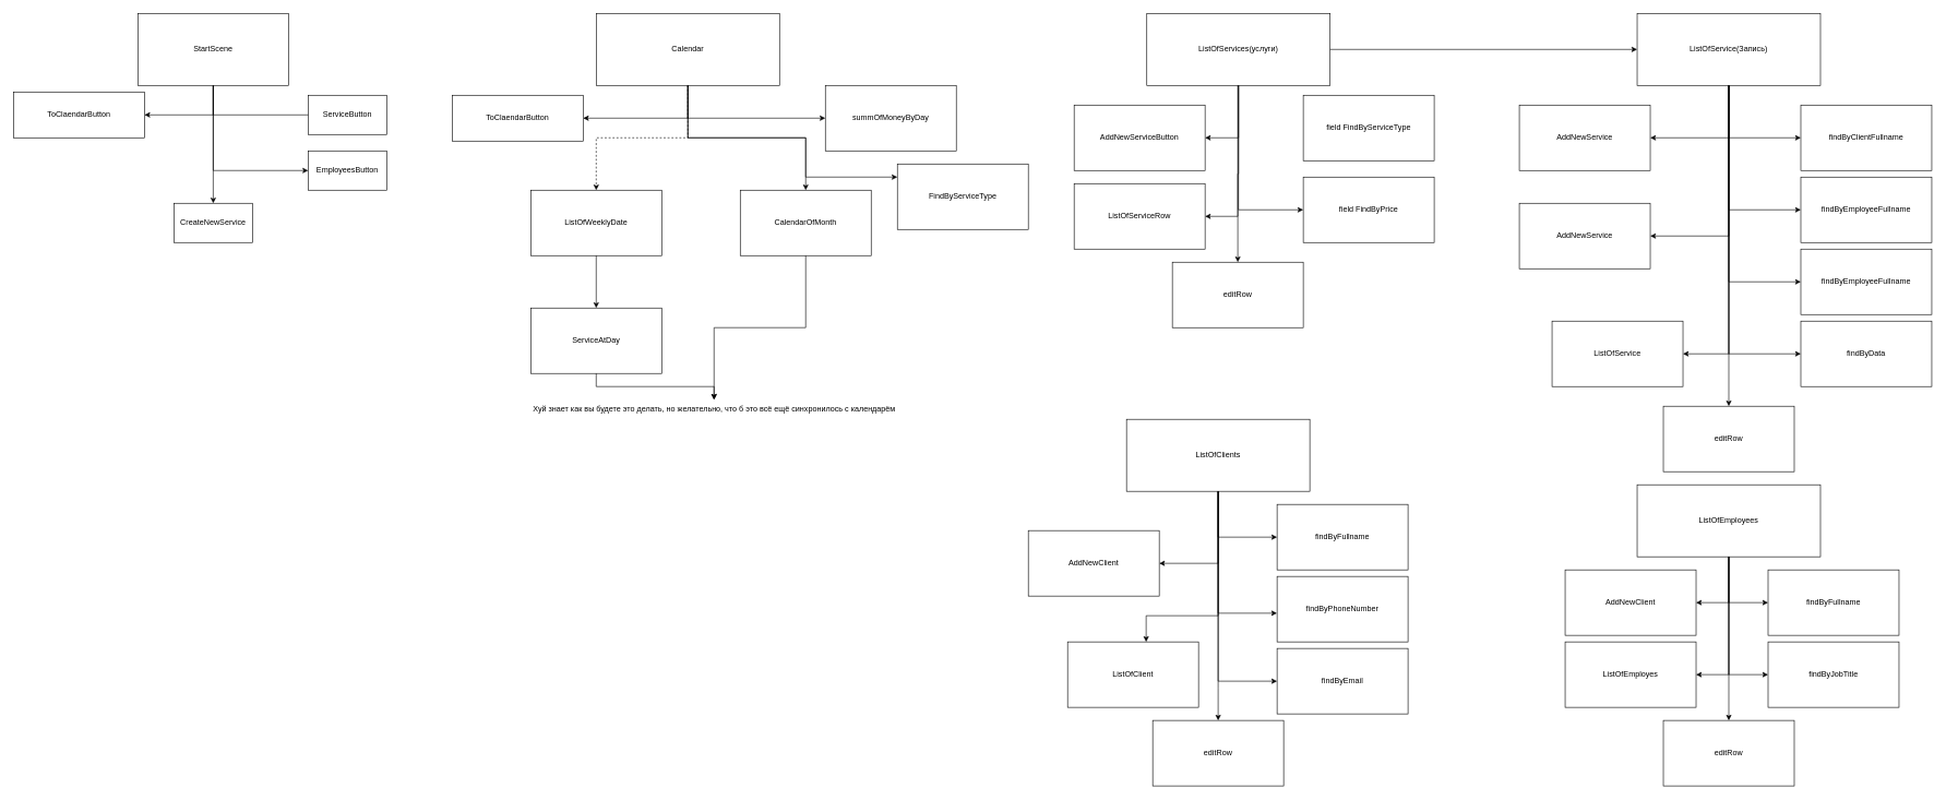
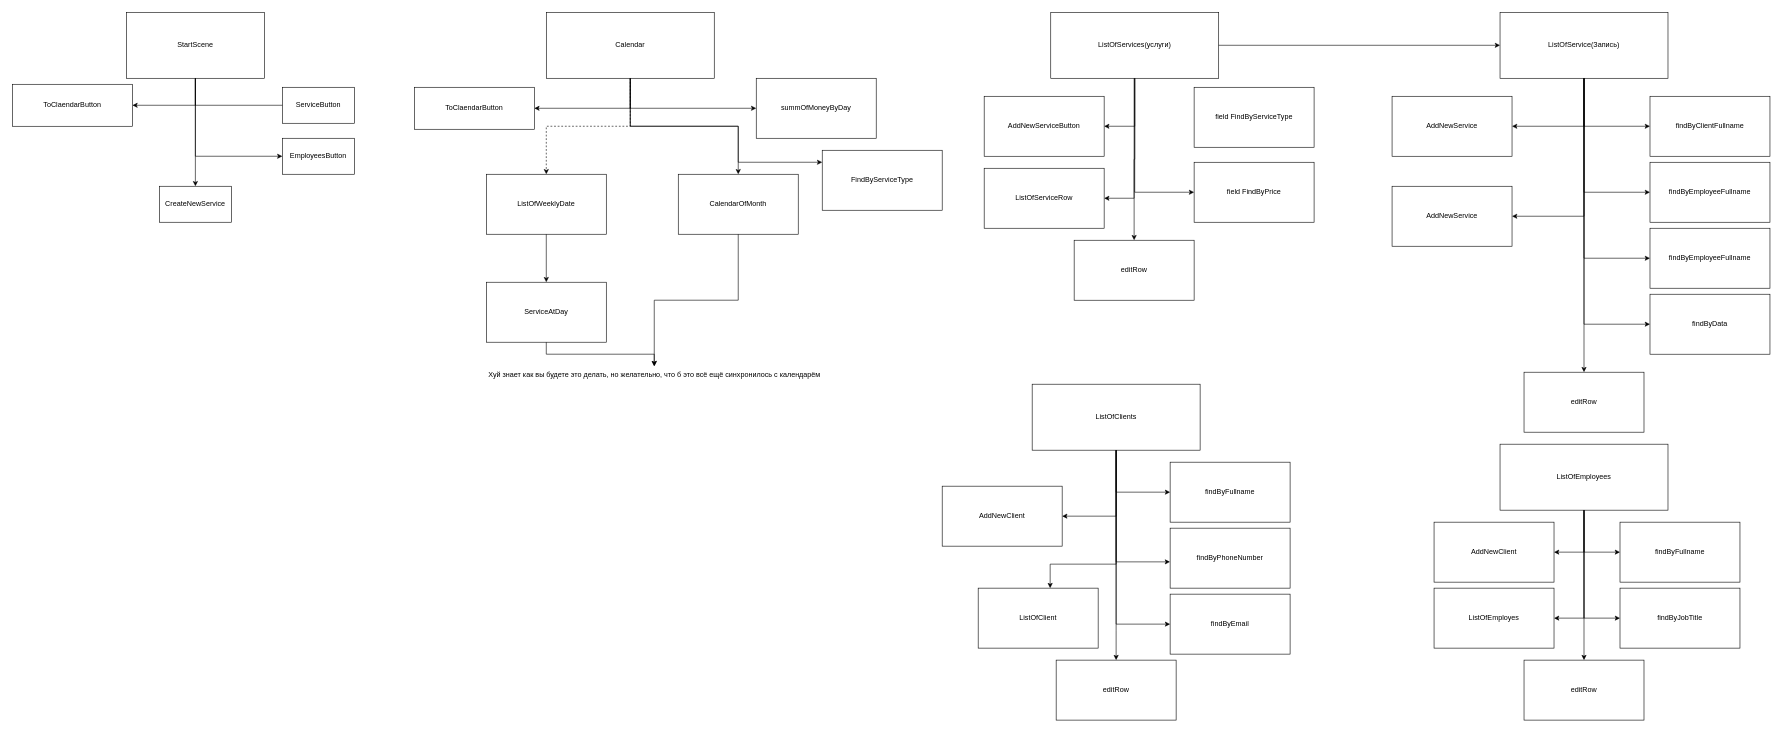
  <mxCell id="0" />
  <mxCell id="1" parent="0" />
  <mxCell id="2" style="edgeStyle=orthogonalEdgeStyle;rounded=0;orthogonalLoop=1;jettySize=auto;html=1;entryX=1;entryY=0.5;entryDx=0;entryDy=0;" parent="1" source="6" target="10" edge="1"><mxGeometry relative="1" as="geometry" /></mxCell>
  <mxCell id="3" style="edgeStyle=orthogonalEdgeStyle;rounded=0;orthogonalLoop=1;jettySize=auto;html=1;entryX=0;entryY=0.5;entryDx=0;entryDy=0;endArrow=none;" parent="1" source="6" target="7" edge="1"><mxGeometry relative="1" as="geometry"><Array as="points"><mxPoint x="325" y="175" /></Array></mxGeometry></mxCell>
  <mxCell id="4" style="edgeStyle=orthogonalEdgeStyle;rounded=0;orthogonalLoop=1;jettySize=auto;html=1;entryX=0;entryY=0.5;entryDx=0;entryDy=0;" parent="1" source="6" target="8" edge="1"><mxGeometry relative="1" as="geometry"><Array as="points"><mxPoint x="325" y="260" /></Array></mxGeometry></mxCell>
  <mxCell id="5" style="edgeStyle=orthogonalEdgeStyle;rounded=0;orthogonalLoop=1;jettySize=auto;html=1;" parent="1" source="6" target="9" edge="1"><mxGeometry relative="1" as="geometry" /></mxCell>
  <mxCell id="6" value="StartScene" style="rounded=0;whiteSpace=wrap;html=1;fillColor=none;" parent="1" vertex="1"><mxGeometry x="210" y="20" width="230" height="110" as="geometry" /></mxCell>
  <mxCell id="7" value="ServiceButton" style="rounded=0;whiteSpace=wrap;html=1;fillColor=none;" parent="1" vertex="1"><mxGeometry x="470" y="145" width="120" height="60" as="geometry" /></mxCell>
  <mxCell id="8" value="EmployeesButton" style="rounded=0;whiteSpace=wrap;html=1;fillColor=none;" parent="1" vertex="1"><mxGeometry x="470" y="230" width="120" height="60" as="geometry" /></mxCell>
  <mxCell id="9" value="CreateNewService" style="rounded=0;whiteSpace=wrap;html=1;fillColor=none;" parent="1" vertex="1"><mxGeometry x="265" y="310" width="120" height="60" as="geometry" /></mxCell>
  <mxCell id="10" value="ToClaendarButton" style="rounded=0;whiteSpace=wrap;html=1;fillColor=none;" parent="1" vertex="1"><mxGeometry x="20" y="140" width="200" height="70" as="geometry" /></mxCell>
  <mxCell id="11" style="edgeStyle=orthogonalEdgeStyle;rounded=0;orthogonalLoop=1;jettySize=auto;html=1;entryX=1;entryY=0.5;entryDx=0;entryDy=0;" parent="1" source="16" target="17" edge="1"><mxGeometry relative="1" as="geometry"><Array as="points"><mxPoint x="1050" y="180" /></Array></mxGeometry></mxCell>
  <mxCell id="12" style="edgeStyle=orthogonalEdgeStyle;rounded=0;orthogonalLoop=1;jettySize=auto;html=1;dashed=1;" parent="1" source="16" target="21" edge="1"><mxGeometry relative="1" as="geometry" /></mxCell>
  <mxCell id="13" style="edgeStyle=orthogonalEdgeStyle;rounded=0;orthogonalLoop=1;jettySize=auto;html=1;" parent="1" source="16" target="23" edge="1"><mxGeometry relative="1" as="geometry" /></mxCell>
  <mxCell id="14" style="edgeStyle=orthogonalEdgeStyle;rounded=0;orthogonalLoop=1;jettySize=auto;html=1;" parent="1" source="16" target="24" edge="1"><mxGeometry relative="1" as="geometry"><Array as="points"><mxPoint x="1050" y="180" /></Array></mxGeometry></mxCell>
  <mxCell id="15" style="edgeStyle=orthogonalEdgeStyle;rounded=0;orthogonalLoop=1;jettySize=auto;html=1;" parent="1" source="16" target="26" edge="1"><mxGeometry relative="1" as="geometry"><Array as="points"><mxPoint x="1050" y="210" /><mxPoint x="1230" y="210" /><mxPoint x="1230" y="270" /></Array></mxGeometry></mxCell>
  <mxCell id="16" value="Calendar" style="rounded=0;whiteSpace=wrap;html=1;fillColor=none;" parent="1" vertex="1"><mxGeometry x="910" y="20" width="280" height="110" as="geometry" /></mxCell>
  <mxCell id="17" value="ToClaendarButton" style="rounded=0;whiteSpace=wrap;html=1;fillColor=none;" parent="1" vertex="1"><mxGeometry x="690" y="145" width="200" height="70" as="geometry" /></mxCell>
  <mxCell id="18" style="edgeStyle=orthogonalEdgeStyle;rounded=0;orthogonalLoop=1;jettySize=auto;html=1;" parent="1" source="19" target="25" edge="1"><mxGeometry relative="1" as="geometry" /></mxCell>
  <mxCell id="19" value="ServiceAtDay" style="rounded=0;whiteSpace=wrap;html=1;fillColor=none;" parent="1" vertex="1"><mxGeometry x="810" y="470" width="200" height="100" as="geometry" /></mxCell>
  <mxCell id="20" style="edgeStyle=orthogonalEdgeStyle;rounded=0;orthogonalLoop=1;jettySize=auto;html=1;" parent="1" source="21" target="19" edge="1"><mxGeometry relative="1" as="geometry" /></mxCell>
  <mxCell id="21" value="ListOfWeeklyDate" style="rounded=0;whiteSpace=wrap;html=1;fillColor=none;" parent="1" vertex="1"><mxGeometry x="810" y="290" width="200" height="100" as="geometry" /></mxCell>
  <mxCell id="22" style="edgeStyle=orthogonalEdgeStyle;rounded=0;orthogonalLoop=1;jettySize=auto;html=1;" parent="1" source="23" target="25" edge="1"><mxGeometry relative="1" as="geometry" /></mxCell>
  <mxCell id="23" value="CalendarOfMonth" style="whiteSpace=wrap;html=1;fillColor=none;" parent="1" vertex="1"><mxGeometry x="1130" y="290" width="200" height="100" as="geometry" /></mxCell>
  <mxCell id="24" value="summOfMoneyByDay" style="rounded=0;whiteSpace=wrap;html=1;fillColor=none;" parent="1" vertex="1"><mxGeometry x="1260" y="130" width="200" height="100" as="geometry" /></mxCell>
  <mxCell id="25" value="Хуй знает как вы будете это делать, но желательно, что б это всё ещё синхронилось с календарём" style="text;html=1;align=center;verticalAlign=middle;resizable=0;points=[];autosize=1;strokeColor=none;fillColor=none;" parent="1" vertex="1"><mxGeometry x="800" y="610" width="580" height="30" as="geometry" /></mxCell>
  <mxCell id="26" value="FindByServiceType" style="rounded=0;whiteSpace=wrap;html=1;fillColor=none;" parent="1" vertex="1"><mxGeometry x="1370" y="250" width="200" height="100" as="geometry" /></mxCell>
  <mxCell id="27" style="edgeStyle=orthogonalEdgeStyle;rounded=0;orthogonalLoop=1;jettySize=auto;html=1;entryX=1;entryY=0.5;entryDx=0;entryDy=0;" parent="1" source="32" target="49" edge="1"><mxGeometry relative="1" as="geometry" /></mxCell>
  <mxCell id="28" style="edgeStyle=orthogonalEdgeStyle;rounded=0;orthogonalLoop=1;jettySize=auto;html=1;" parent="1" source="32" target="50" edge="1"><mxGeometry relative="1" as="geometry"><Array as="points"><mxPoint x="1890" y="330" /></Array></mxGeometry></mxCell>
  <mxCell id="29" style="edgeStyle=orthogonalEdgeStyle;rounded=0;orthogonalLoop=1;jettySize=auto;html=1;" parent="1" source="32" target="48" edge="1"><mxGeometry relative="1" as="geometry" /></mxCell>
  <mxCell id="30" style="edgeStyle=orthogonalEdgeStyle;rounded=0;orthogonalLoop=1;jettySize=auto;html=1;entryX=0;entryY=0.5;entryDx=0;entryDy=0;" parent="1" source="32" target="52" edge="1"><mxGeometry relative="1" as="geometry" /></mxCell>
  <mxCell id="31" style="edgeStyle=orthogonalEdgeStyle;rounded=0;orthogonalLoop=1;jettySize=auto;html=1;" edge="1" parent="1" source="32" target="67"><mxGeometry relative="1" as="geometry" /></mxCell>
  <mxCell id="32" value="ListOfServices(услуги)" style="rounded=0;whiteSpace=wrap;html=1;fillColor=none;" parent="1" vertex="1"><mxGeometry x="1751" y="20" width="280" height="110" as="geometry" /></mxCell>
  <mxCell id="33" style="edgeStyle=orthogonalEdgeStyle;rounded=0;orthogonalLoop=1;jettySize=auto;html=1;entryX=1;entryY=0.5;entryDx=0;entryDy=0;" edge="1" parent="1" source="39" target="61"><mxGeometry relative="1" as="geometry" /></mxCell>
  <mxCell id="34" style="edgeStyle=orthogonalEdgeStyle;rounded=0;orthogonalLoop=1;jettySize=auto;html=1;" edge="1" parent="1" source="39" target="60"><mxGeometry relative="1" as="geometry"><Array as="points"><mxPoint x="1860" y="940" /><mxPoint x="1750" y="940" /></Array></mxGeometry></mxCell>
  <mxCell id="35" style="edgeStyle=orthogonalEdgeStyle;rounded=0;orthogonalLoop=1;jettySize=auto;html=1;entryX=0;entryY=0.5;entryDx=0;entryDy=0;" edge="1" parent="1" source="39" target="62"><mxGeometry relative="1" as="geometry" /></mxCell>
  <mxCell id="36" style="edgeStyle=orthogonalEdgeStyle;rounded=0;orthogonalLoop=1;jettySize=auto;html=1;entryX=-0.001;entryY=0.562;entryDx=0;entryDy=0;entryPerimeter=0;" edge="1" parent="1" source="39" target="63"><mxGeometry relative="1" as="geometry" /></mxCell>
  <mxCell id="37" style="edgeStyle=orthogonalEdgeStyle;rounded=0;orthogonalLoop=1;jettySize=auto;html=1;entryX=0;entryY=0.5;entryDx=0;entryDy=0;" edge="1" parent="1" source="39" target="64"><mxGeometry relative="1" as="geometry" /></mxCell>
  <mxCell id="38" style="edgeStyle=orthogonalEdgeStyle;rounded=0;orthogonalLoop=1;jettySize=auto;html=1;" edge="1" parent="1" source="39" target="65"><mxGeometry relative="1" as="geometry"><Array as="points"><mxPoint x="1860" y="1050" /><mxPoint x="1860" y="1050" /></Array></mxGeometry></mxCell>
  <mxCell id="39" value="ListOfClients" style="rounded=0;whiteSpace=wrap;html=1;fillColor=none;" parent="1" vertex="1"><mxGeometry x="1720" y="640" width="280" height="110" as="geometry" /></mxCell>
  <mxCell id="40" style="edgeStyle=orthogonalEdgeStyle;rounded=0;orthogonalLoop=1;jettySize=auto;html=1;entryX=1;entryY=0.5;entryDx=0;entryDy=0;" edge="1" parent="1" source="48" target="53"><mxGeometry relative="1" as="geometry" /></mxCell>
  <mxCell id="41" style="edgeStyle=orthogonalEdgeStyle;rounded=0;orthogonalLoop=1;jettySize=auto;html=1;entryX=0;entryY=0.5;entryDx=0;entryDy=0;" edge="1" parent="1" source="48" target="55"><mxGeometry relative="1" as="geometry" /></mxCell>
  <mxCell id="42" style="edgeStyle=orthogonalEdgeStyle;rounded=0;orthogonalLoop=1;jettySize=auto;html=1;entryX=0;entryY=0.5;entryDx=0;entryDy=0;" edge="1" parent="1" source="48" target="56"><mxGeometry relative="1" as="geometry" /></mxCell>
  <mxCell id="43" style="edgeStyle=orthogonalEdgeStyle;rounded=0;orthogonalLoop=1;jettySize=auto;html=1;entryX=0;entryY=0.5;entryDx=0;entryDy=0;" edge="1" parent="1" source="48" target="57"><mxGeometry relative="1" as="geometry" /></mxCell>
  <mxCell id="44" style="edgeStyle=orthogonalEdgeStyle;rounded=0;orthogonalLoop=1;jettySize=auto;html=1;entryX=0;entryY=0.5;entryDx=0;entryDy=0;" edge="1" parent="1" source="48" target="58"><mxGeometry relative="1" as="geometry" /></mxCell>
  <mxCell id="45" style="edgeStyle=orthogonalEdgeStyle;rounded=0;orthogonalLoop=1;jettySize=auto;html=1;entryX=1;entryY=0.5;entryDx=0;entryDy=0;" edge="1" parent="1" source="48" target="54"><mxGeometry relative="1" as="geometry" /></mxCell>
- <mxCell id="46" style="edgeStyle=orthogonalEdgeStyle;rounded=0;orthogonalLoop=1;jettySize=auto;html=1;entryX=1;entryY=0.5;entryDx=0;entryDy=0;" edge="1" parent="1" source="48" target="59"><mxGeometry relative="1" as="geometry" /></mxCell>
  <mxCell id="47" style="edgeStyle=orthogonalEdgeStyle;rounded=0;orthogonalLoop=1;jettySize=auto;html=1;" edge="1" parent="1" source="48" target="66"><mxGeometry relative="1" as="geometry" /></mxCell>
  <mxCell id="48" value="ListOfService(Запись)" style="rounded=0;whiteSpace=wrap;html=1;fillColor=none;" parent="1" vertex="1"><mxGeometry x="2500" y="20" width="280" height="110" as="geometry" /></mxCell>
  <mxCell id="49" value="AddNewServiceButton" style="rounded=0;whiteSpace=wrap;html=1;fillColor=none;" parent="1" vertex="1"><mxGeometry x="1640" y="160" width="200" height="100" as="geometry" /></mxCell>
  <mxCell id="50" value="ListOfServiceRow" style="whiteSpace=wrap;html=1;fillColor=none;" parent="1" vertex="1"><mxGeometry x="1640" y="280" width="200" height="100" as="geometry" /></mxCell>
  <mxCell id="51" value="field FindByServiceType" style="rounded=0;whiteSpace=wrap;html=1;fillColor=none;" parent="1" vertex="1"><mxGeometry x="1990" y="145" width="200" height="100" as="geometry" /></mxCell>
  <mxCell id="52" value="field FindByPrice" style="rounded=0;whiteSpace=wrap;html=1;fillColor=none;" parent="1" vertex="1"><mxGeometry x="1990" y="270" width="200" height="100" as="geometry" /></mxCell>
  <mxCell id="53" value="AddNewService" style="rounded=0;whiteSpace=wrap;html=1;fillColor=none;" vertex="1" parent="1"><mxGeometry x="2320" y="160" width="200" height="100" as="geometry" /></mxCell>
  <mxCell id="54" value="AddNewService" style="rounded=0;whiteSpace=wrap;html=1;fillColor=none;" vertex="1" parent="1"><mxGeometry x="2320" y="310" width="200" height="100" as="geometry" /></mxCell>
  <mxCell id="55" value="findByClientFullname" style="whiteSpace=wrap;html=1;fillColor=none;" vertex="1" parent="1"><mxGeometry x="2750" y="160" width="200" height="100" as="geometry" /></mxCell>
  <mxCell id="56" value="findByEmployeeFullname" style="whiteSpace=wrap;html=1;fillColor=none;" vertex="1" parent="1"><mxGeometry x="2750" y="270" width="200" height="100" as="geometry" /></mxCell>
  <mxCell id="57" value="findByEmployeeFullname" style="whiteSpace=wrap;html=1;fillColor=none;" vertex="1" parent="1"><mxGeometry x="2750" y="380" width="200" height="100" as="geometry" /></mxCell>
  <mxCell id="58" value="findByData" style="whiteSpace=wrap;html=1;fillColor=none;" vertex="1" parent="1"><mxGeometry x="2750" y="490" width="200" height="100" as="geometry" /></mxCell>
- <mxCell id="59" value="ListOfService" style="whiteSpace=wrap;html=1;fillColor=none;" vertex="1" parent="1"><mxGeometry x="2370" y="490" width="200" height="100" as="geometry" /></mxCell>
  <mxCell id="60" value="ListOfClient" style="whiteSpace=wrap;html=1;fillColor=none;" vertex="1" parent="1"><mxGeometry x="1630" y="980" width="200" height="100" as="geometry" /></mxCell>
  <mxCell id="61" value="AddNewClient" style="whiteSpace=wrap;html=1;fillColor=none;" vertex="1" parent="1"><mxGeometry x="1570" y="810" width="200" height="100" as="geometry" /></mxCell>
  <mxCell id="62" value="findByFullname" style="rounded=0;whiteSpace=wrap;html=1;fillColor=none;" vertex="1" parent="1"><mxGeometry x="1950" y="770" width="200" height="100" as="geometry" /></mxCell>
  <mxCell id="63" value="findByPhoneNumber" style="rounded=0;whiteSpace=wrap;html=1;fillColor=none;" vertex="1" parent="1"><mxGeometry x="1950" y="880" width="200" height="100" as="geometry" /></mxCell>
  <mxCell id="64" value="findByEmail" style="rounded=0;whiteSpace=wrap;html=1;fillColor=none;" vertex="1" parent="1"><mxGeometry x="1950" y="990" width="200" height="100" as="geometry" /></mxCell>
  <mxCell id="65" value="editRow" style="rounded=0;whiteSpace=wrap;html=1;fillColor=none;" vertex="1" parent="1"><mxGeometry x="1760" y="1100" width="200" height="100" as="geometry" /></mxCell>
  <mxCell id="66" value="editRow" style="rounded=0;whiteSpace=wrap;html=1;fillColor=none;" vertex="1" parent="1"><mxGeometry x="2540" y="620" width="200" height="100" as="geometry" /></mxCell>
  <mxCell id="67" value="editRow" style="rounded=0;whiteSpace=wrap;html=1;fillColor=none;" vertex="1" parent="1"><mxGeometry x="1790" y="400" width="200" height="100" as="geometry" /></mxCell>
  <mxCell id="68" style="edgeStyle=orthogonalEdgeStyle;rounded=0;orthogonalLoop=1;jettySize=auto;html=1;entryX=1;entryY=0.5;entryDx=0;entryDy=0;" edge="1" parent="1" source="73" target="75"><mxGeometry relative="1" as="geometry" /></mxCell>
  <mxCell id="69" style="edgeStyle=orthogonalEdgeStyle;rounded=0;orthogonalLoop=1;jettySize=auto;html=1;entryX=1;entryY=0.5;entryDx=0;entryDy=0;" edge="1" parent="1" source="73" target="76"><mxGeometry relative="1" as="geometry" /></mxCell>
  <mxCell id="70" style="edgeStyle=orthogonalEdgeStyle;rounded=0;orthogonalLoop=1;jettySize=auto;html=1;" edge="1" parent="1" source="73" target="74"><mxGeometry relative="1" as="geometry" /></mxCell>
  <mxCell id="71" style="edgeStyle=orthogonalEdgeStyle;rounded=0;orthogonalLoop=1;jettySize=auto;html=1;entryX=0;entryY=0.5;entryDx=0;entryDy=0;" edge="1" parent="1" source="73" target="77"><mxGeometry relative="1" as="geometry" /></mxCell>
  <mxCell id="72" style="edgeStyle=orthogonalEdgeStyle;rounded=0;orthogonalLoop=1;jettySize=auto;html=1;entryX=0;entryY=0.5;entryDx=0;entryDy=0;" edge="1" parent="1" source="73" target="78"><mxGeometry relative="1" as="geometry" /></mxCell>
  <mxCell id="73" value="ListOfEmployees" style="rounded=0;whiteSpace=wrap;html=1;fillColor=none;" vertex="1" parent="1"><mxGeometry x="2500" y="740" width="280" height="110" as="geometry" /></mxCell>
  <mxCell id="74" value="editRow" style="rounded=0;whiteSpace=wrap;html=1;fillColor=none;" vertex="1" parent="1"><mxGeometry x="2540" y="1100" width="200" height="100" as="geometry" /></mxCell>
  <mxCell id="75" value="AddNewClient" style="whiteSpace=wrap;html=1;fillColor=none;" vertex="1" parent="1"><mxGeometry x="2390" y="870" width="200" height="100" as="geometry" /></mxCell>
  <mxCell id="76" value="ListOfEmployes" style="whiteSpace=wrap;html=1;fillColor=none;" vertex="1" parent="1"><mxGeometry x="2390" y="980" width="200" height="100" as="geometry" /></mxCell>
  <mxCell id="77" value="findByFullname" style="rounded=0;whiteSpace=wrap;html=1;fillColor=none;" vertex="1" parent="1"><mxGeometry x="2700" y="870" width="200" height="100" as="geometry" /></mxCell>
  <mxCell id="78" value="findByJobTitle" style="rounded=0;whiteSpace=wrap;html=1;fillColor=none;" vertex="1" parent="1"><mxGeometry x="2700" y="980" width="200" height="100" as="geometry" /></mxCell>
